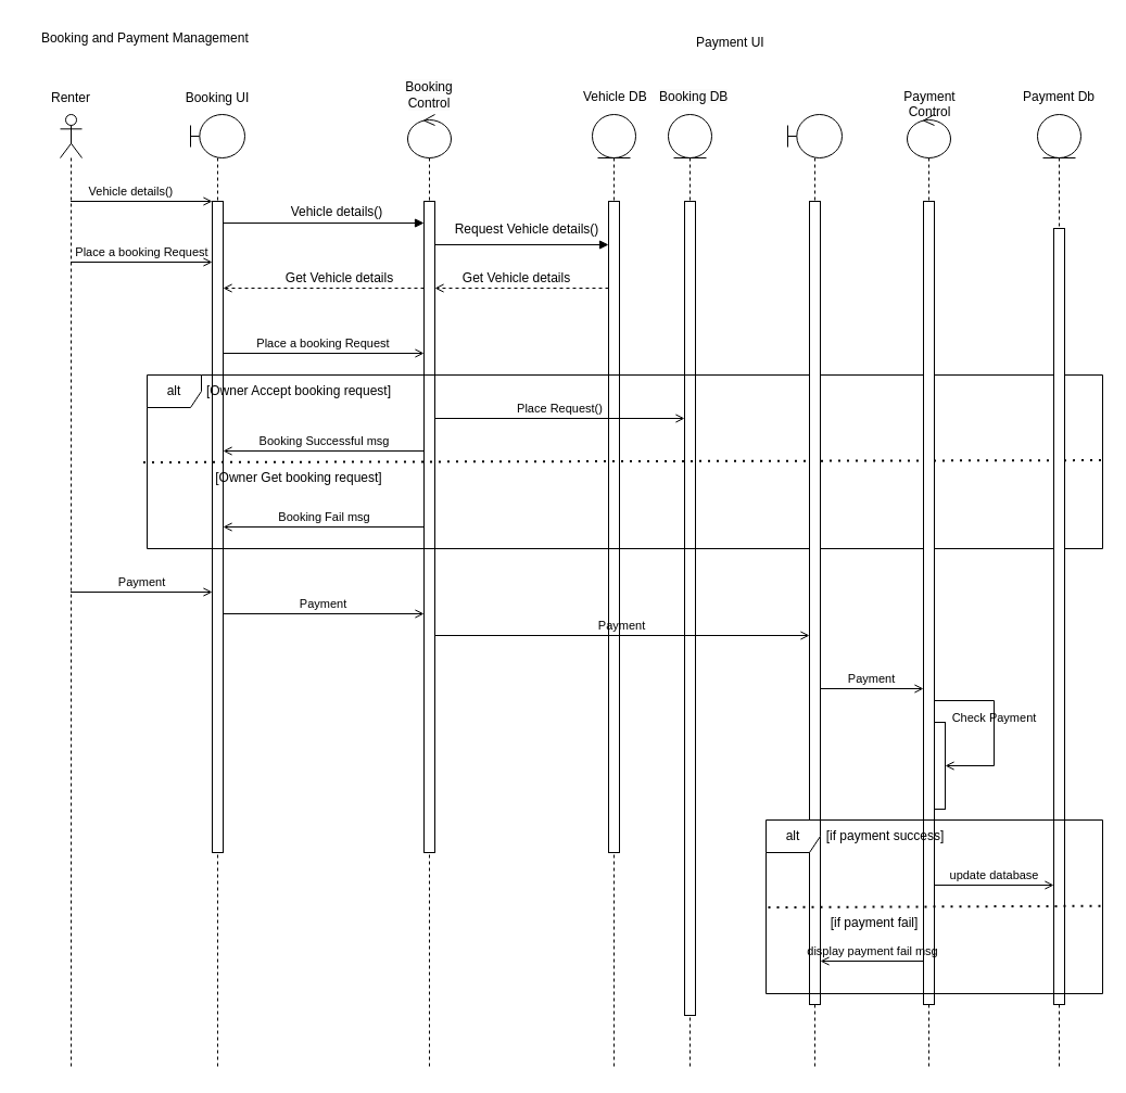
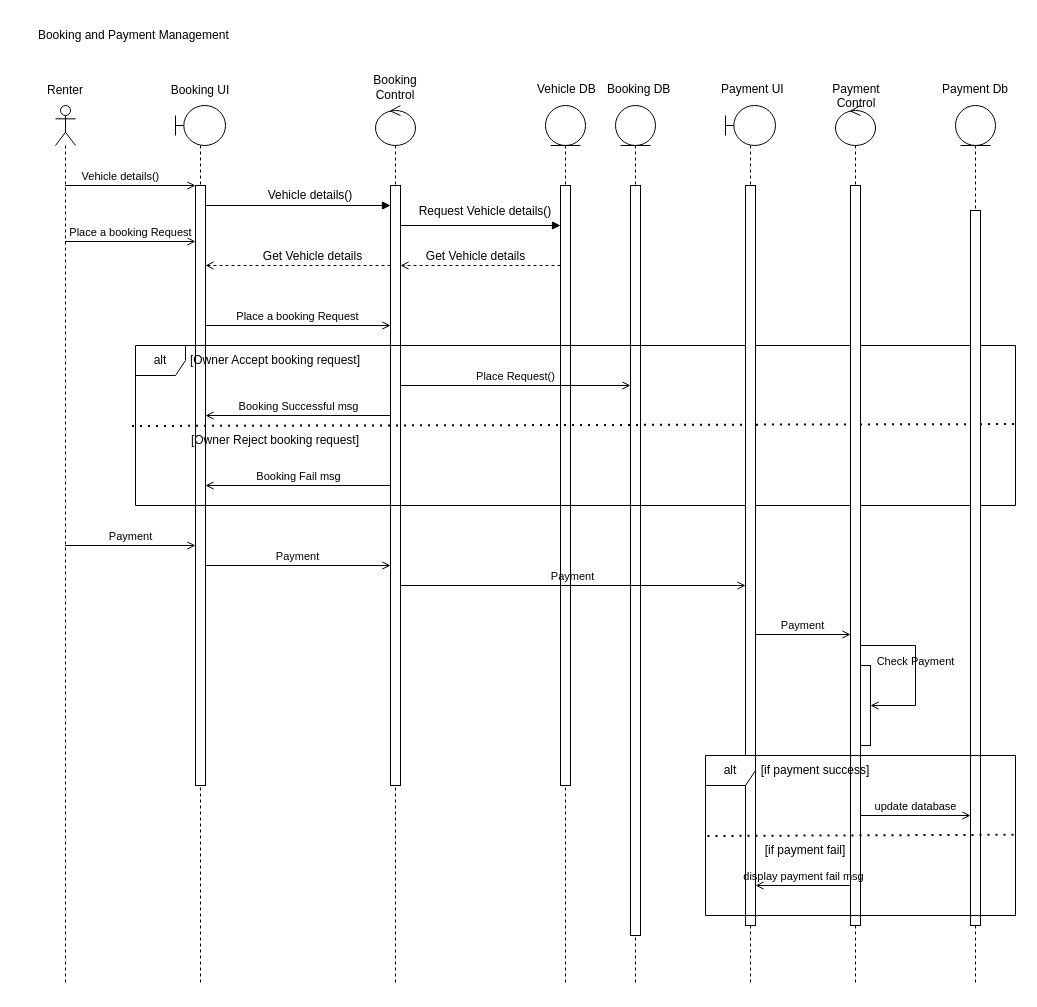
  <mxCell id="0" />
  <mxCell id="1" parent="0" />
  <mxCell id="2" value="" style="shape=umlLifeline;perimeter=lifelinePerimeter;whiteSpace=wrap;html=1;container=1;dropTarget=0;collapsible=0;recursiveResize=0;outlineConnect=0;portConstraint=eastwest;newEdgeStyle={&quot;curved&quot;:0,&quot;rounded&quot;:0};participant=umlActor;" parent="1" vertex="1"><mxGeometry x="55" y="105" width="20" height="880" as="geometry" /></mxCell>
  <mxCell id="3" value="Booking and Payment Management&amp;nbsp;" style="text;html=1;strokeColor=none;fillColor=none;align=center;verticalAlign=middle;whiteSpace=wrap;rounded=0;" parent="1" vertex="1"><mxGeometry x="20" y="20" width="230" height="30" as="geometry" /></mxCell>
  <mxCell id="4" value="Renter" style="text;html=1;strokeColor=none;fillColor=none;align=center;verticalAlign=middle;whiteSpace=wrap;rounded=0;" parent="1" vertex="1"><mxGeometry x="35" y="75" width="60" height="30" as="geometry" /></mxCell>
  <mxCell id="5" value="" style="shape=umlLifeline;perimeter=lifelinePerimeter;whiteSpace=wrap;html=1;container=1;dropTarget=0;collapsible=0;recursiveResize=0;outlineConnect=0;portConstraint=eastwest;newEdgeStyle={&quot;curved&quot;:0,&quot;rounded&quot;:0};participant=umlBoundary;" parent="1" vertex="1"><mxGeometry x="175" y="105" width="50" height="880" as="geometry" /></mxCell>
  <mxCell id="6" value="" style="html=1;points=[[0,0,0,0,5],[0,1,0,0,-5],[1,0,0,0,5],[1,1,0,0,-5]];perimeter=orthogonalPerimeter;outlineConnect=0;targetShapes=umlLifeline;portConstraint=eastwest;newEdgeStyle={&quot;curved&quot;:0,&quot;rounded&quot;:0};" parent="5" vertex="1"><mxGeometry x="20" y="80" width="10" height="600" as="geometry" /></mxCell>
  <mxCell id="7" value="" style="shape=umlLifeline;perimeter=lifelinePerimeter;whiteSpace=wrap;html=1;container=1;dropTarget=0;collapsible=0;recursiveResize=0;outlineConnect=0;portConstraint=eastwest;newEdgeStyle={&quot;curved&quot;:0,&quot;rounded&quot;:0};participant=umlControl;" parent="1" vertex="1"><mxGeometry x="375" y="105" width="40" height="880" as="geometry" /></mxCell>
  <mxCell id="8" value="" style="html=1;points=[[0,0,0,0,5],[0,1,0,0,-5],[1,0,0,0,5],[1,1,0,0,-5]];perimeter=orthogonalPerimeter;outlineConnect=0;targetShapes=umlLifeline;portConstraint=eastwest;newEdgeStyle={&quot;curved&quot;:0,&quot;rounded&quot;:0};" parent="7" vertex="1"><mxGeometry x="15" y="80" width="10" height="600" as="geometry" /></mxCell>
  <mxCell id="9" value="" style="shape=umlLifeline;perimeter=lifelinePerimeter;whiteSpace=wrap;html=1;container=1;dropTarget=0;collapsible=0;recursiveResize=0;outlineConnect=0;portConstraint=eastwest;newEdgeStyle={&quot;curved&quot;:0,&quot;rounded&quot;:0};participant=umlEntity;" parent="1" vertex="1"><mxGeometry x="615" y="105" width="40" height="880" as="geometry" /></mxCell>
  <mxCell id="10" value="" style="html=1;points=[[0,0,0,0,5],[0,1,0,0,-5],[1,0,0,0,5],[1,1,0,0,-5]];perimeter=orthogonalPerimeter;outlineConnect=0;targetShapes=umlLifeline;portConstraint=eastwest;newEdgeStyle={&quot;curved&quot;:0,&quot;rounded&quot;:0};" parent="9" vertex="1"><mxGeometry x="15" y="80" width="10" height="750" as="geometry" /></mxCell>
  <mxCell id="11" value="Booking UI" style="text;html=1;strokeColor=none;fillColor=none;align=center;verticalAlign=middle;whiteSpace=wrap;rounded=0;" parent="1" vertex="1"><mxGeometry x="165" y="75" width="70" height="30" as="geometry" /></mxCell>
  <mxCell id="12" value="&lt;br&gt;&lt;span style=&quot;color: rgb(0, 0, 0); font-family: Helvetica; font-size: 12px; font-style: normal; font-variant-ligatures: normal; font-variant-caps: normal; font-weight: 400; letter-spacing: normal; orphans: 2; text-align: center; text-indent: 0px; text-transform: none; widows: 2; word-spacing: 0px; -webkit-text-stroke-width: 0px; background-color: rgb(251, 251, 251); text-decoration-thickness: initial; text-decoration-style: initial; text-decoration-color: initial; float: none; display: inline !important;&quot;&gt;Booking Control&lt;/span&gt;&lt;br&gt;" style="text;html=1;strokeColor=none;fillColor=none;align=center;verticalAlign=middle;whiteSpace=wrap;rounded=0;" parent="1" vertex="1"><mxGeometry x="355" y="65" width="80" height="30" as="geometry" /></mxCell>
  <mxCell id="13" value="&lt;span style=&quot;color: rgb(0, 0, 0); font-family: Helvetica; font-size: 12px; font-style: normal; font-variant-ligatures: normal; font-variant-caps: normal; font-weight: 400; letter-spacing: normal; orphans: 2; text-align: center; text-indent: 0px; text-transform: none; widows: 2; word-spacing: 0px; -webkit-text-stroke-width: 0px; background-color: rgb(251, 251, 251); text-decoration-thickness: initial; text-decoration-style: initial; text-decoration-color: initial; float: none; display: inline !important;&quot;&gt;Booking DB&lt;/span&gt;" style="text;whiteSpace=wrap;html=1;" parent="1" vertex="1"><mxGeometry x="605" y="75" width="70" height="30" as="geometry" /></mxCell>
  <mxCell id="14" value="Vehicle details()&lt;span style=&quot;white-space: pre;&quot;&gt;&#09;&lt;/span&gt;" style="html=1;verticalAlign=bottom;labelBackgroundColor=none;endArrow=open;endFill=0;rounded=0;" parent="1" edge="1" source="2"><mxGeometry width="160" relative="1" as="geometry"><mxPoint x="14.667" y="185" as="sourcePoint" /><mxPoint x="195" y="185" as="targetPoint" /></mxGeometry></mxCell>
  <mxCell id="15" value="" style="shape=umlLifeline;perimeter=lifelinePerimeter;whiteSpace=wrap;html=1;container=1;dropTarget=0;collapsible=0;recursiveResize=0;outlineConnect=0;portConstraint=eastwest;newEdgeStyle={&quot;curved&quot;:0,&quot;rounded&quot;:0};participant=umlEntity;" parent="1" vertex="1"><mxGeometry x="545" y="105" width="40" height="880" as="geometry" /></mxCell>
  <mxCell id="16" value="" style="html=1;points=[[0,0,0,0,5],[0,1,0,0,-5],[1,0,0,0,5],[1,1,0,0,-5]];perimeter=orthogonalPerimeter;outlineConnect=0;targetShapes=umlLifeline;portConstraint=eastwest;newEdgeStyle={&quot;curved&quot;:0,&quot;rounded&quot;:0};" parent="15" vertex="1"><mxGeometry x="15" y="80" width="10" height="600" as="geometry" /></mxCell>
  <mxCell id="17" value="&lt;div style=&quot;text-align: center;&quot;&gt;&lt;span style=&quot;background-color: initial;&quot;&gt;Vehicle DB&lt;/span&gt;&lt;/div&gt;" style="text;whiteSpace=wrap;html=1;" parent="1" vertex="1"><mxGeometry x="535" y="75" width="70" height="30" as="geometry" /></mxCell>
  <mxCell id="18" value="" style="html=1;verticalAlign=bottom;labelBackgroundColor=none;endArrow=block;endFill=1;rounded=0;exitX=0;exitY=1;exitDx=0;exitDy=0;" parent="1" target="8" edge="1"><mxGeometry width="160" relative="1" as="geometry"><mxPoint x="205" y="205" as="sourcePoint" /><mxPoint x="490" y="205" as="targetPoint" /></mxGeometry></mxCell>
  <mxCell id="19" value="Vehicle details()" style="text;html=1;strokeColor=none;fillColor=none;align=center;verticalAlign=middle;whiteSpace=wrap;rounded=0;" parent="1" vertex="1"><mxGeometry x="265" y="180" width="90" height="30" as="geometry" /></mxCell>
  <mxCell id="20" value="" style="html=1;verticalAlign=bottom;labelBackgroundColor=none;endArrow=block;endFill=1;rounded=0;" parent="1" target="16" edge="1"><mxGeometry width="160" relative="1" as="geometry"><mxPoint x="400" y="225" as="sourcePoint" /><mxPoint x="730" y="225" as="targetPoint" /></mxGeometry></mxCell>
  <mxCell id="21" value="Request Vehicle details()" style="text;html=1;strokeColor=none;fillColor=none;align=center;verticalAlign=middle;whiteSpace=wrap;rounded=0;" parent="1" vertex="1"><mxGeometry x="405" y="196" width="160" height="30" as="geometry" /></mxCell>
  <mxCell id="22" value="Get Vehicle details" style="text;html=1;align=center;verticalAlign=middle;resizable=0;points=[];autosize=1;strokeColor=none;fillColor=none;" parent="1" vertex="1"><mxGeometry x="415" y="241" width="120" height="30" as="geometry" /></mxCell>
  <mxCell id="23" value="" style="html=1;verticalAlign=bottom;labelBackgroundColor=none;endArrow=open;endFill=0;dashed=1;rounded=0;" parent="1" source="16" edge="1"><mxGeometry width="160" relative="1" as="geometry"><mxPoint x="730" y="265" as="sourcePoint" /><mxPoint x="400" y="265" as="targetPoint" /></mxGeometry></mxCell>
  <mxCell id="24" value="Get Vehicle details" style="text;html=1;align=center;verticalAlign=middle;resizable=0;points=[];autosize=1;strokeColor=none;fillColor=none;" parent="1" vertex="1"><mxGeometry x="252" y="241" width="120" height="30" as="geometry" /></mxCell>
  <mxCell id="25" value="" style="html=1;verticalAlign=bottom;labelBackgroundColor=none;endArrow=open;endFill=0;dashed=1;rounded=0;" parent="1" source="8" edge="1"><mxGeometry width="160" relative="1" as="geometry"><mxPoint x="490" y="265" as="sourcePoint" /><mxPoint x="205" y="265" as="targetPoint" /></mxGeometry></mxCell>
  <mxCell id="26" value="Payment" style="html=1;verticalAlign=bottom;labelBackgroundColor=none;endArrow=open;endFill=0;rounded=0;" parent="1" source="2" target="6" edge="1"><mxGeometry x="-0.002" width="160" relative="1" as="geometry"><mxPoint x="14.997" y="544.71" as="sourcePoint" /><mxPoint x="195.33" y="544.71" as="targetPoint" /><mxPoint as="offset" /></mxGeometry></mxCell>
  <mxCell id="27" value="Place a booking Request" style="html=1;verticalAlign=bottom;labelBackgroundColor=none;endArrow=open;endFill=0;rounded=0;" parent="1" target="8" edge="1"><mxGeometry x="-0.002" width="160" relative="1" as="geometry"><mxPoint x="204.997" y="325" as="sourcePoint" /><mxPoint x="385.33" y="325" as="targetPoint" /><mxPoint as="offset" /></mxGeometry></mxCell>
  <mxCell id="28" value="alt" style="shape=umlFrame;whiteSpace=wrap;html=1;pointerEvents=0;recursiveResize=0;container=1;collapsible=0;width=50;" parent="1" vertex="1"><mxGeometry x="135" y="345" width="880" height="160" as="geometry" /></mxCell>
  <mxCell id="29" value="[Owner Accept booking request]" style="text;html=1;strokeColor=none;fillColor=none;align=center;verticalAlign=middle;whiteSpace=wrap;rounded=0;" parent="28" vertex="1"><mxGeometry x="50" width="180" height="30" as="geometry" /></mxCell>
  <mxCell id="30" value="Booking Successful msg" style="html=1;verticalAlign=bottom;labelBackgroundColor=none;endArrow=open;endFill=0;rounded=0;" parent="28" source="8" edge="1"><mxGeometry x="-0.002" width="160" relative="1" as="geometry"><mxPoint x="355" y="70" as="sourcePoint" /><mxPoint x="70" y="70" as="targetPoint" /><mxPoint as="offset" /></mxGeometry></mxCell>
- <mxCell id="31" value="[Owner Get booking request]" style="text;html=1;strokeColor=none;fillColor=none;align=center;verticalAlign=middle;whiteSpace=wrap;rounded=0;" parent="28" vertex="1"><mxGeometry x="50" y="80" width="180" height="30" as="geometry" /></mxCell>
+ <mxCell id="31" value="[Owner Reject booking request]" style="text;html=1;strokeColor=none;fillColor=none;align=center;verticalAlign=middle;whiteSpace=wrap;rounded=0;" parent="28" vertex="1"><mxGeometry x="50" y="80" width="180" height="30" as="geometry" /></mxCell>
  <mxCell id="32" value="" style="endArrow=none;dashed=1;html=1;dashPattern=1 3;strokeWidth=2;rounded=0;entryX=1.005;entryY=0.491;entryDx=0;entryDy=0;entryPerimeter=0;exitX=-0.004;exitY=0.503;exitDx=0;exitDy=0;exitPerimeter=0;" parent="1" source="28" target="28" edge="1"><mxGeometry width="50" height="50" relative="1" as="geometry"><mxPoint x="575" y="335" as="sourcePoint" /><mxPoint x="625" y="285" as="targetPoint" /></mxGeometry></mxCell>
  <mxCell id="33" value="Place Request()" style="html=1;verticalAlign=bottom;labelBackgroundColor=none;endArrow=open;endFill=0;rounded=0;" parent="1" target="10" edge="1"><mxGeometry x="-0.002" width="160" relative="1" as="geometry"><mxPoint x="400" y="385" as="sourcePoint" /><mxPoint x="850" y="385" as="targetPoint" /><mxPoint as="offset" /></mxGeometry></mxCell>
  <mxCell id="34" value="Booking Fail msg" style="html=1;verticalAlign=bottom;labelBackgroundColor=none;endArrow=open;endFill=0;rounded=0;" parent="1" source="8" target="6" edge="1"><mxGeometry x="-0.002" width="160" relative="1" as="geometry"><mxPoint x="510" y="405" as="sourcePoint" /><mxPoint x="950" y="405" as="targetPoint" /><mxPoint as="offset" /></mxGeometry></mxCell>
  <mxCell id="35" value="Place a booking Request" style="html=1;verticalAlign=bottom;labelBackgroundColor=none;endArrow=open;endFill=0;rounded=0;" parent="1" edge="1" source="2"><mxGeometry x="-0.002" width="160" relative="1" as="geometry"><mxPoint x="14.929" y="241" as="sourcePoint" /><mxPoint x="195" y="241" as="targetPoint" /><mxPoint as="offset" /></mxGeometry></mxCell>
  <mxCell id="36" value="Payment" style="html=1;verticalAlign=bottom;labelBackgroundColor=none;endArrow=open;endFill=0;rounded=0;" parent="1" edge="1"><mxGeometry x="-0.002" width="160" relative="1" as="geometry"><mxPoint x="205" y="565" as="sourcePoint" /><mxPoint x="390" y="565" as="targetPoint" /><mxPoint as="offset" /></mxGeometry></mxCell>
  <mxCell id="37" value="" style="shape=umlLifeline;perimeter=lifelinePerimeter;whiteSpace=wrap;html=1;container=1;dropTarget=0;collapsible=0;recursiveResize=0;outlineConnect=0;portConstraint=eastwest;newEdgeStyle={&quot;curved&quot;:0,&quot;rounded&quot;:0};participant=umlBoundary;" parent="1" vertex="1"><mxGeometry x="725" y="105" width="50" height="880" as="geometry" /></mxCell>
  <mxCell id="38" value="" style="html=1;points=[[0,0,0,0,5],[0,1,0,0,-5],[1,0,0,0,5],[1,1,0,0,-5]];perimeter=orthogonalPerimeter;outlineConnect=0;targetShapes=umlLifeline;portConstraint=eastwest;newEdgeStyle={&quot;curved&quot;:0,&quot;rounded&quot;:0};" parent="37" vertex="1"><mxGeometry x="20" y="80" width="10" height="740" as="geometry" /></mxCell>
- <mxCell id="39" value="&lt;div style=&quot;text-align: center;&quot;&gt;&lt;span style=&quot;background-color: initial;&quot;&gt;Payment UI&lt;/span&gt;&lt;/div&gt;" style="text;whiteSpace=wrap;html=1;" parent="1" vertex="1"><mxGeometry x="639" y="25" width="70" height="30" as="geometry" /></mxCell>
+ <mxCell id="39" value="&lt;div style=&quot;text-align: center;&quot;&gt;&lt;span style=&quot;background-color: initial;&quot;&gt;Payment UI&lt;/span&gt;&lt;/div&gt;" style="text;whiteSpace=wrap;html=1;" parent="1" vertex="1"><mxGeometry x="719" y="75" width="70" height="30" as="geometry" /></mxCell>
  <mxCell id="40" value="" style="shape=umlLifeline;perimeter=lifelinePerimeter;whiteSpace=wrap;html=1;container=1;dropTarget=0;collapsible=0;recursiveResize=0;outlineConnect=0;portConstraint=eastwest;newEdgeStyle={&quot;curved&quot;:0,&quot;rounded&quot;:0};participant=umlControl;" parent="1" vertex="1"><mxGeometry x="835" y="105" width="40" height="880" as="geometry" /></mxCell>
  <mxCell id="41" value="" style="html=1;points=[[0,0,0,0,5],[0,1,0,0,-5],[1,0,0,0,5],[1,1,0,0,-5]];perimeter=orthogonalPerimeter;outlineConnect=0;targetShapes=umlLifeline;portConstraint=eastwest;newEdgeStyle={&quot;curved&quot;:0,&quot;rounded&quot;:0};" parent="40" vertex="1"><mxGeometry x="15" y="80" width="10" height="740" as="geometry" /></mxCell>
  <mxCell id="42" value="" style="html=1;points=[[0,0,0,0,5],[0,1,0,0,-5],[1,0,0,0,5],[1,1,0,0,-5]];perimeter=orthogonalPerimeter;outlineConnect=0;targetShapes=umlLifeline;portConstraint=eastwest;newEdgeStyle={&quot;curved&quot;:0,&quot;rounded&quot;:0};" parent="40" vertex="1"><mxGeometry x="25" y="560" width="10" height="80" as="geometry" /></mxCell>
  <mxCell id="43" value="" style="shape=umlLifeline;perimeter=lifelinePerimeter;whiteSpace=wrap;html=1;container=1;dropTarget=0;collapsible=0;recursiveResize=0;outlineConnect=0;portConstraint=eastwest;newEdgeStyle={&quot;curved&quot;:0,&quot;rounded&quot;:0};participant=umlEntity;" parent="1" vertex="1"><mxGeometry x="955" y="105" width="40" height="880" as="geometry" /></mxCell>
  <mxCell id="44" value="" style="html=1;points=[[0,0,0,0,5],[0,1,0,0,-5],[1,0,0,0,5],[1,1,0,0,-5]];perimeter=orthogonalPerimeter;outlineConnect=0;targetShapes=umlLifeline;portConstraint=eastwest;newEdgeStyle={&quot;curved&quot;:0,&quot;rounded&quot;:0};" parent="43" vertex="1"><mxGeometry x="15" y="105" width="10" height="715" as="geometry" /></mxCell>
  <mxCell id="45" value="&lt;div style=&quot;text-align: center;&quot;&gt;&lt;span style=&quot;background-color: initial;&quot;&gt;Payment Control&lt;/span&gt;&lt;/div&gt;" style="text;whiteSpace=wrap;html=1;" parent="1" vertex="1"><mxGeometry x="820" y="75" width="70" height="30" as="geometry" /></mxCell>
  <mxCell id="46" value="&lt;div style=&quot;text-align: center;&quot;&gt;&lt;span style=&quot;background-color: initial;&quot;&gt;Payment Db&lt;/span&gt;&lt;/div&gt;" style="text;whiteSpace=wrap;html=1;" parent="1" vertex="1"><mxGeometry x="940" y="75" width="70" height="30" as="geometry" /></mxCell>
  <mxCell id="47" value="Payment" style="html=1;verticalAlign=bottom;labelBackgroundColor=none;endArrow=open;endFill=0;rounded=0;" parent="1" target="38" edge="1"><mxGeometry x="-0.002" width="160" relative="1" as="geometry"><mxPoint x="400.25" y="585" as="sourcePoint" /><mxPoint x="749.75" y="585" as="targetPoint" /><mxPoint as="offset" /></mxGeometry></mxCell>
  <mxCell id="48" value="Payment" style="html=1;verticalAlign=bottom;labelBackgroundColor=none;endArrow=open;endFill=0;rounded=0;" parent="1" edge="1"><mxGeometry x="-0.002" width="160" relative="1" as="geometry"><mxPoint x="755" y="634" as="sourcePoint" /><mxPoint x="850" y="634" as="targetPoint" /><mxPoint as="offset" /></mxGeometry></mxCell>
  <mxCell id="49" value="Check Payment" style="html=1;verticalAlign=bottom;labelBackgroundColor=none;endArrow=open;endFill=0;rounded=0;" parent="1" source="41" edge="1"><mxGeometry x="-0.002" width="160" relative="1" as="geometry"><mxPoint x="860" y="644" as="sourcePoint" /><mxPoint x="870" y="705" as="targetPoint" /><mxPoint as="offset" /><Array as="points"><mxPoint x="915" y="645" /><mxPoint x="915" y="705" /></Array></mxGeometry></mxCell>
  <mxCell id="50" value="alt" style="shape=umlFrame;whiteSpace=wrap;html=1;pointerEvents=0;recursiveResize=0;container=1;collapsible=0;width=50;" parent="1" vertex="1"><mxGeometry x="705" y="755" width="310" height="160" as="geometry" /></mxCell>
  <mxCell id="51" value="[if payment success]" style="text;html=1;strokeColor=none;fillColor=none;align=center;verticalAlign=middle;whiteSpace=wrap;rounded=0;" parent="50" vertex="1"><mxGeometry x="20" width="180" height="30" as="geometry" /></mxCell>
  <mxCell id="52" value="[if payment fail]" style="text;html=1;strokeColor=none;fillColor=none;align=center;verticalAlign=middle;whiteSpace=wrap;rounded=0;" parent="50" vertex="1"><mxGeometry x="10" y="80" width="180" height="30" as="geometry" /></mxCell>
  <mxCell id="53" value="" style="endArrow=none;dashed=1;html=1;dashPattern=1 3;strokeWidth=2;rounded=0;entryX=1.002;entryY=0.495;entryDx=0;entryDy=0;entryPerimeter=0;exitX=-0.004;exitY=0.503;exitDx=0;exitDy=0;exitPerimeter=0;" parent="50" edge="1" target="50"><mxGeometry width="50" height="50" relative="1" as="geometry"><mxPoint x="2" y="80.5" as="sourcePoint" /><mxPoint x="890" y="79.5" as="targetPoint" /></mxGeometry></mxCell>
  <mxCell id="54" value="update database" style="html=1;verticalAlign=bottom;labelBackgroundColor=none;endArrow=open;endFill=0;rounded=0;" parent="1" source="41" edge="1"><mxGeometry x="-0.002" width="160" relative="1" as="geometry"><mxPoint x="755" y="815" as="sourcePoint" /><mxPoint x="970" y="815" as="targetPoint" /><mxPoint as="offset" /></mxGeometry></mxCell>
  <mxCell id="55" value="display payment fail msg" style="html=1;verticalAlign=bottom;labelBackgroundColor=none;endArrow=open;endFill=0;rounded=0;" parent="1" edge="1"><mxGeometry x="-0.002" width="160" relative="1" as="geometry"><mxPoint x="850" y="885" as="sourcePoint" /><mxPoint x="755" y="885" as="targetPoint" /><mxPoint as="offset" /></mxGeometry></mxCell>
